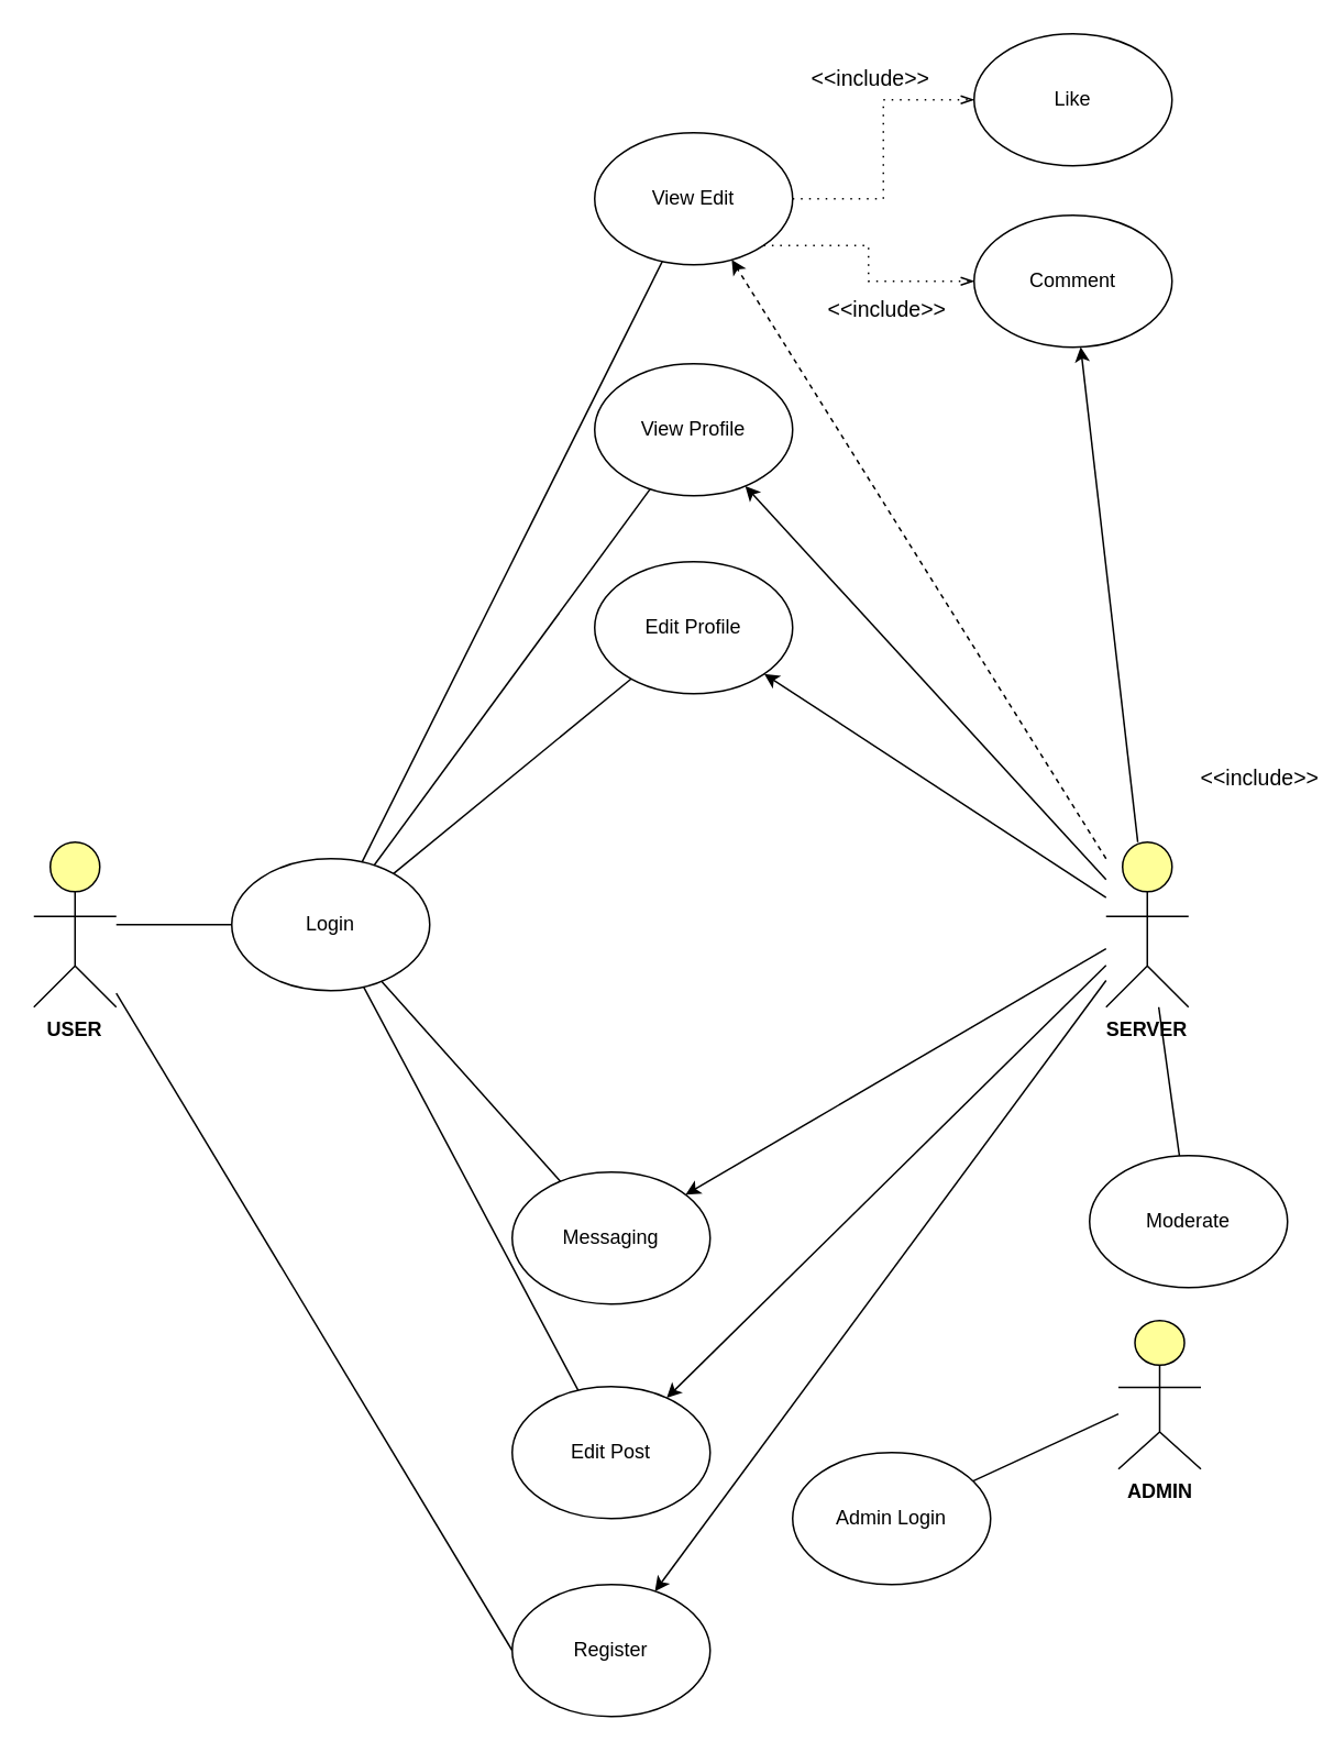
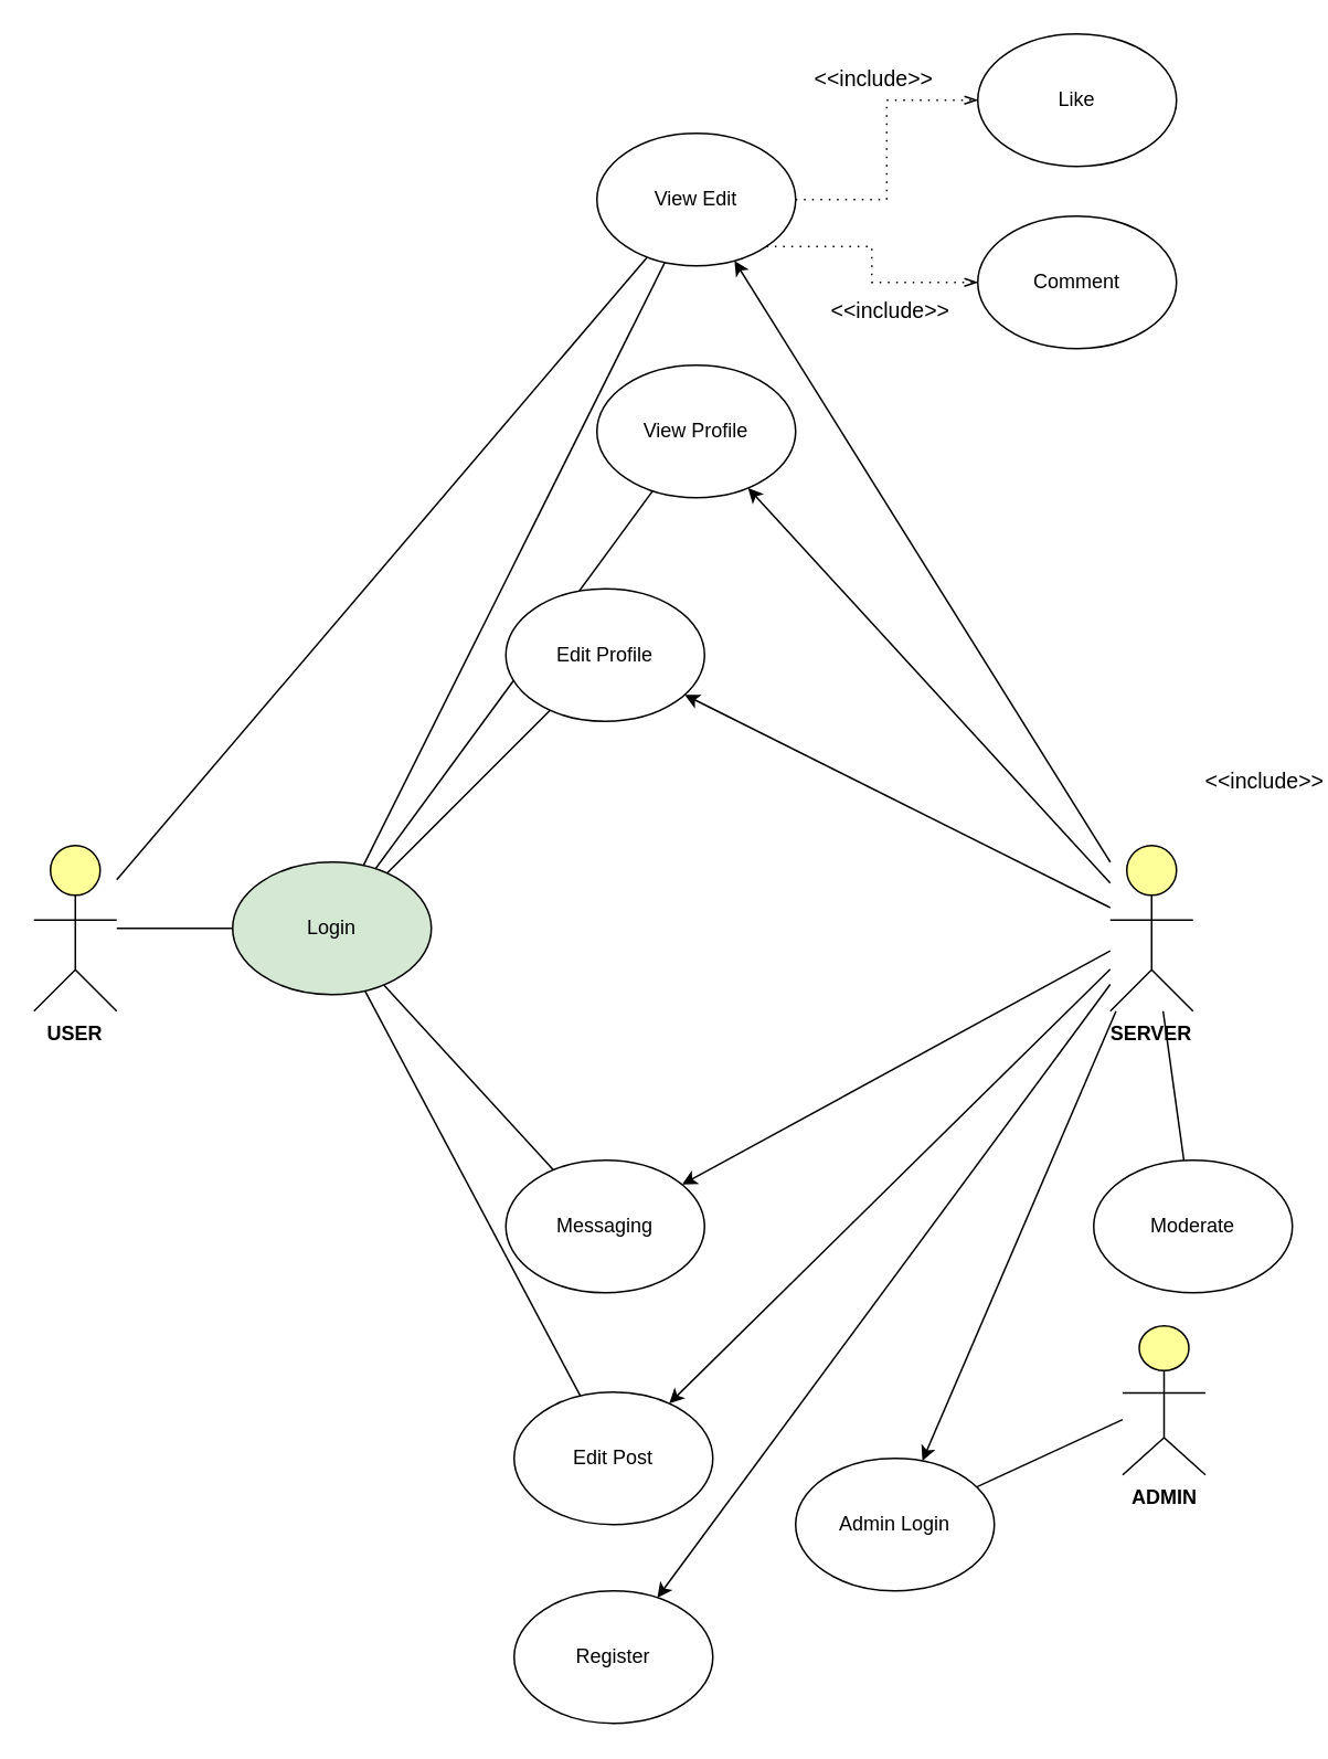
  <mxCell id="0" />
  <mxCell id="1" parent="0" />
  <mxCell id="2" value="&lt;b&gt;USER&lt;/b&gt;" style="html=1;outlineConnect=0;whiteSpace=wrap;fillColor=#ffff99;verticalLabelPosition=bottom;verticalAlign=top;align=center;shape=mxgraph.archimate3.actor;" vertex="1" parent="1"><mxGeometry x="20" y="510" width="50" height="100" as="geometry" /></mxCell>
  <mxCell id="3" value="&lt;b&gt;ADMIN&lt;/b&gt;" style="html=1;outlineConnect=0;whiteSpace=wrap;fillColor=#ffff99;verticalLabelPosition=bottom;verticalAlign=top;align=center;shape=mxgraph.archimate3.actor;" vertex="1" parent="1"><mxGeometry x="677.5" y="800" width="50" height="90" as="geometry" /></mxCell>
  <mxCell id="4" value="&lt;b&gt;SERVER&lt;/b&gt;" style="html=1;outlineConnect=0;whiteSpace=wrap;fillColor=#ffff99;verticalLabelPosition=bottom;verticalAlign=top;align=center;shape=mxgraph.archimate3.actor;" vertex="1" parent="1"><mxGeometry x="670" y="510" width="50" height="100" as="geometry" /></mxCell>
- <mxCell id="5" value="Login" style="ellipse;whiteSpace=wrap;html=1;" vertex="1" parent="1"><mxGeometry x="140" y="520" width="120" height="80" as="geometry" /></mxCell>
+ <mxCell id="5" value="Login" style="ellipse;whiteSpace=wrap;html=1;fillColor=#d5e8d4;" vertex="1" parent="1"><mxGeometry x="140" y="520" width="120" height="80" as="geometry" /></mxCell>
  <mxCell id="6" value="Register" style="ellipse;whiteSpace=wrap;html=1;" vertex="1" parent="1"><mxGeometry x="310" y="960" width="120" height="80" as="geometry" /></mxCell>
  <mxCell id="7" value="Moderate" style="ellipse;whiteSpace=wrap;html=1;" vertex="1" parent="1"><mxGeometry x="660" y="700" width="120" height="80" as="geometry" /></mxCell>
- <mxCell id="8" value="Messaging" style="ellipse;whiteSpace=wrap;html=1;" vertex="1" parent="1"><mxGeometry x="310" y="710" width="120" height="80" as="geometry" /></mxCell>
- <mxCell id="9" value="" style="endArrow=none;html=1;rounded=0;entryX=0;entryY=0.5;entryDx=0;entryDy=0;" edge="1" parent="1" source="2" target="6"><mxGeometry width="50" height="50" relative="1" as="geometry"><mxPoint x="220" y="530" as="sourcePoint" /><mxPoint x="270" y="480" as="targetPoint" /></mxGeometry></mxCell>
+ <mxCell id="8" value="Messaging" style="ellipse;whiteSpace=wrap;html=1;" vertex="1" parent="1"><mxGeometry x="305" y="700" width="120" height="80" as="geometry" /></mxCell>
+ <mxCell id="9" value="" style="endArrow=none;html=1;rounded=0;" edge="1" parent="1" source="2" target="12"><mxGeometry width="50" height="50" relative="1" as="geometry"><mxPoint x="220" y="530" as="sourcePoint" /><mxPoint x="270" y="480" as="targetPoint" /></mxGeometry></mxCell>
  <mxCell id="10" value="" style="endArrow=none;html=1;rounded=0;" edge="1" parent="1" source="2" target="5"><mxGeometry width="50" height="50" relative="1" as="geometry"><mxPoint x="480" y="680" as="sourcePoint" /><mxPoint x="530" y="630" as="targetPoint" /></mxGeometry></mxCell>
  <mxCell id="11" value="" style="endArrow=none;html=1;rounded=0;" edge="1" parent="1" source="5" target="8"><mxGeometry width="50" height="50" relative="1" as="geometry"><mxPoint x="480" y="680" as="sourcePoint" /><mxPoint x="530" y="630" as="targetPoint" /></mxGeometry></mxCell>
  <mxCell id="12" value="View Edit" style="ellipse;whiteSpace=wrap;html=1;" vertex="1" parent="1"><mxGeometry x="360" y="80" width="120" height="80" as="geometry" /></mxCell>
  <mxCell id="13" value="" style="endArrow=none;html=1;rounded=0;" edge="1" parent="1" source="5" target="12"><mxGeometry width="50" height="50" relative="1" as="geometry"><mxPoint x="480" y="680" as="sourcePoint" /><mxPoint x="530" y="630" as="targetPoint" /></mxGeometry></mxCell>
  <mxCell id="14" value="Comment" style="ellipse;whiteSpace=wrap;html=1;" vertex="1" parent="1"><mxGeometry x="590" y="130" width="120" height="80" as="geometry" /></mxCell>
  <mxCell id="15" value="Like" style="ellipse;whiteSpace=wrap;html=1;" vertex="1" parent="1"><mxGeometry x="590" y="20" width="120" height="80" as="geometry" /></mxCell>
  <mxCell id="16" value="Edit Post" style="ellipse;whiteSpace=wrap;html=1;" vertex="1" parent="1"><mxGeometry x="310" y="840" width="120" height="80" as="geometry" /></mxCell>
  <mxCell id="17" value="&lt;font style=&quot;font-size: 13px;&quot;&gt;&amp;lt;&amp;lt;include&amp;gt;&amp;gt;&lt;/font&gt;" style="edgeLabel;html=1;align=center;verticalAlign=middle;resizable=0;points=[];" connectable="0" vertex="1" parent="1"><mxGeometry x="762.503" y="470.002" as="geometry" /></mxCell>
  <mxCell id="18" value="" style="edgeStyle=elbowEdgeStyle;fontSize=12;html=1;endFill=0;startFill=0;endSize=6;startSize=6;dashed=1;dashPattern=1 4;endArrow=openThin;startArrow=none;rounded=0;" edge="1" parent="1" source="12" target="15"><mxGeometry width="160" relative="1" as="geometry"><mxPoint x="620" y="380" as="sourcePoint" /><mxPoint x="780" y="380" as="targetPoint" /></mxGeometry></mxCell>
  <mxCell id="19" value="" style="edgeStyle=elbowEdgeStyle;fontSize=12;html=1;endFill=0;startFill=0;endSize=6;startSize=6;dashed=1;dashPattern=1 4;endArrow=openThin;startArrow=none;rounded=0;exitX=1;exitY=1;exitDx=0;exitDy=0;" edge="1" parent="1" source="12" target="14"><mxGeometry width="160" relative="1" as="geometry"><mxPoint x="620" y="380" as="sourcePoint" /><mxPoint x="780" y="380" as="targetPoint" /></mxGeometry></mxCell>
  <mxCell id="20" value="&lt;font style=&quot;font-size: 13px;&quot;&gt;&amp;lt;&amp;lt;include&amp;gt;&amp;gt;&lt;/font&gt;" style="edgeLabel;html=1;align=center;verticalAlign=middle;resizable=0;points=[];" connectable="0" vertex="1" parent="1"><mxGeometry x="580.003" y="200.002" as="geometry"><mxPoint x="-54" y="-154" as="offset" /></mxGeometry></mxCell>
  <mxCell id="21" value="&lt;font style=&quot;font-size: 13px;&quot;&gt;&amp;lt;&amp;lt;include&amp;gt;&amp;gt;&lt;/font&gt;" style="edgeLabel;html=1;align=center;verticalAlign=middle;resizable=0;points=[];" connectable="0" vertex="1" parent="1"><mxGeometry x="590.003" y="340.002" as="geometry"><mxPoint x="-54" y="-154" as="offset" /></mxGeometry></mxCell>
  <mxCell id="22" value="" style="endArrow=none;html=1;rounded=0;" edge="1" parent="1" source="5" target="16"><mxGeometry width="50" height="50" relative="1" as="geometry"><mxPoint x="300" y="580" as="sourcePoint" /><mxPoint x="350" y="530" as="targetPoint" /></mxGeometry></mxCell>
  <mxCell id="23" value="View Profile" style="ellipse;whiteSpace=wrap;html=1;" vertex="1" parent="1"><mxGeometry x="360" y="220" width="120" height="80" as="geometry" /></mxCell>
  <mxCell id="24" value="" style="endArrow=none;html=1;rounded=0;" edge="1" parent="1" source="5" target="23"><mxGeometry width="50" height="50" relative="1" as="geometry"><mxPoint x="340" y="510" as="sourcePoint" /><mxPoint x="390" y="460" as="targetPoint" /></mxGeometry></mxCell>
- <mxCell id="25" value="Edit Profile" style="ellipse;whiteSpace=wrap;html=1;" vertex="1" parent="1"><mxGeometry x="360" y="340" width="120" height="80" as="geometry" /></mxCell>
+ <mxCell id="25" value="Edit Profile" style="ellipse;whiteSpace=wrap;html=1;" vertex="1" parent="1"><mxGeometry x="305" y="355" width="120" height="80" as="geometry" /></mxCell>
  <mxCell id="26" value="" style="endArrow=none;html=1;rounded=0;" edge="1" parent="1" source="5" target="25"><mxGeometry width="50" height="50" relative="1" as="geometry"><mxPoint x="450" y="510" as="sourcePoint" /><mxPoint x="500" y="460" as="targetPoint" /></mxGeometry></mxCell>
  <mxCell id="27" value="" style="endArrow=classic;html=1;rounded=0;" edge="1" parent="1" source="4" target="6"><mxGeometry width="50" height="50" relative="1" as="geometry"><mxPoint x="550" y="690" as="sourcePoint" /><mxPoint x="600" y="640" as="targetPoint" /></mxGeometry></mxCell>
  <mxCell id="28" value="" style="endArrow=none;html=1;rounded=0;" edge="1" parent="1" source="4" target="7"><mxGeometry width="50" height="50" relative="1" as="geometry"><mxPoint x="550" y="690" as="sourcePoint" /><mxPoint x="600" y="640" as="targetPoint" /></mxGeometry></mxCell>
  <mxCell id="29" value="" style="endArrow=none;html=1;rounded=0;" edge="1" parent="1" source="30" target="3"><mxGeometry width="50" height="50" relative="1" as="geometry"><mxPoint x="550" y="560" as="sourcePoint" /><mxPoint x="600" y="510" as="targetPoint" /></mxGeometry></mxCell>
  <mxCell id="30" value="Admin Login" style="ellipse;whiteSpace=wrap;html=1;" vertex="1" parent="1"><mxGeometry x="480" y="880" width="120" height="80" as="geometry" /></mxCell>
- <mxCell id="31" value="" style="endArrow=classic;html=1;rounded=0;" edge="1" parent="1" source="4" target="14"><mxGeometry width="50" height="50" relative="1" as="geometry"><mxPoint x="600" y="470" as="sourcePoint" /><mxPoint x="550" y="510" as="targetPoint" /></mxGeometry></mxCell>
+ <mxCell id="31" value="" style="endArrow=classic;html=1;rounded=0;" edge="1" parent="1" source="4" target="30"><mxGeometry width="50" height="50" relative="1" as="geometry"><mxPoint x="600" y="470" as="sourcePoint" /><mxPoint x="550" y="510" as="targetPoint" /></mxGeometry></mxCell>
  <mxCell id="32" value="" style="endArrow=classic;html=1;rounded=0;" edge="1" parent="1" source="4" target="8"><mxGeometry width="50" height="50" relative="1" as="geometry"><mxPoint x="550" y="680" as="sourcePoint" /><mxPoint x="600" y="630" as="targetPoint" /></mxGeometry></mxCell>
  <mxCell id="33" value="" style="endArrow=classic;html=1;rounded=0;" edge="1" parent="1" source="4" target="16"><mxGeometry width="50" height="50" relative="1" as="geometry"><mxPoint x="550" y="680" as="sourcePoint" /><mxPoint x="600" y="630" as="targetPoint" /></mxGeometry></mxCell>
  <mxCell id="34" value="" style="endArrow=classic;html=1;rounded=0;" edge="1" parent="1" source="4" target="25"><mxGeometry width="50" height="50" relative="1" as="geometry"><mxPoint x="550" y="370" as="sourcePoint" /><mxPoint x="600" y="320" as="targetPoint" /></mxGeometry></mxCell>
  <mxCell id="35" value="" style="endArrow=classic;html=1;rounded=0;" edge="1" parent="1" source="4" target="23"><mxGeometry width="50" height="50" relative="1" as="geometry"><mxPoint x="550" y="370" as="sourcePoint" /><mxPoint x="600" y="320" as="targetPoint" /></mxGeometry></mxCell>
- <mxCell id="36" value="" style="endArrow=classic;html=1;rounded=0;dashed=1;" edge="1" parent="1" source="4" target="12"><mxGeometry width="50" height="50" relative="1" as="geometry"><mxPoint x="550" y="370" as="sourcePoint" /><mxPoint x="600" y="320" as="targetPoint" /></mxGeometry></mxCell>
+ <mxCell id="36" value="" style="endArrow=classic;html=1;rounded=0;" edge="1" parent="1" source="4" target="12"><mxGeometry width="50" height="50" relative="1" as="geometry"><mxPoint x="550" y="370" as="sourcePoint" /><mxPoint x="600" y="320" as="targetPoint" /></mxGeometry></mxCell>
